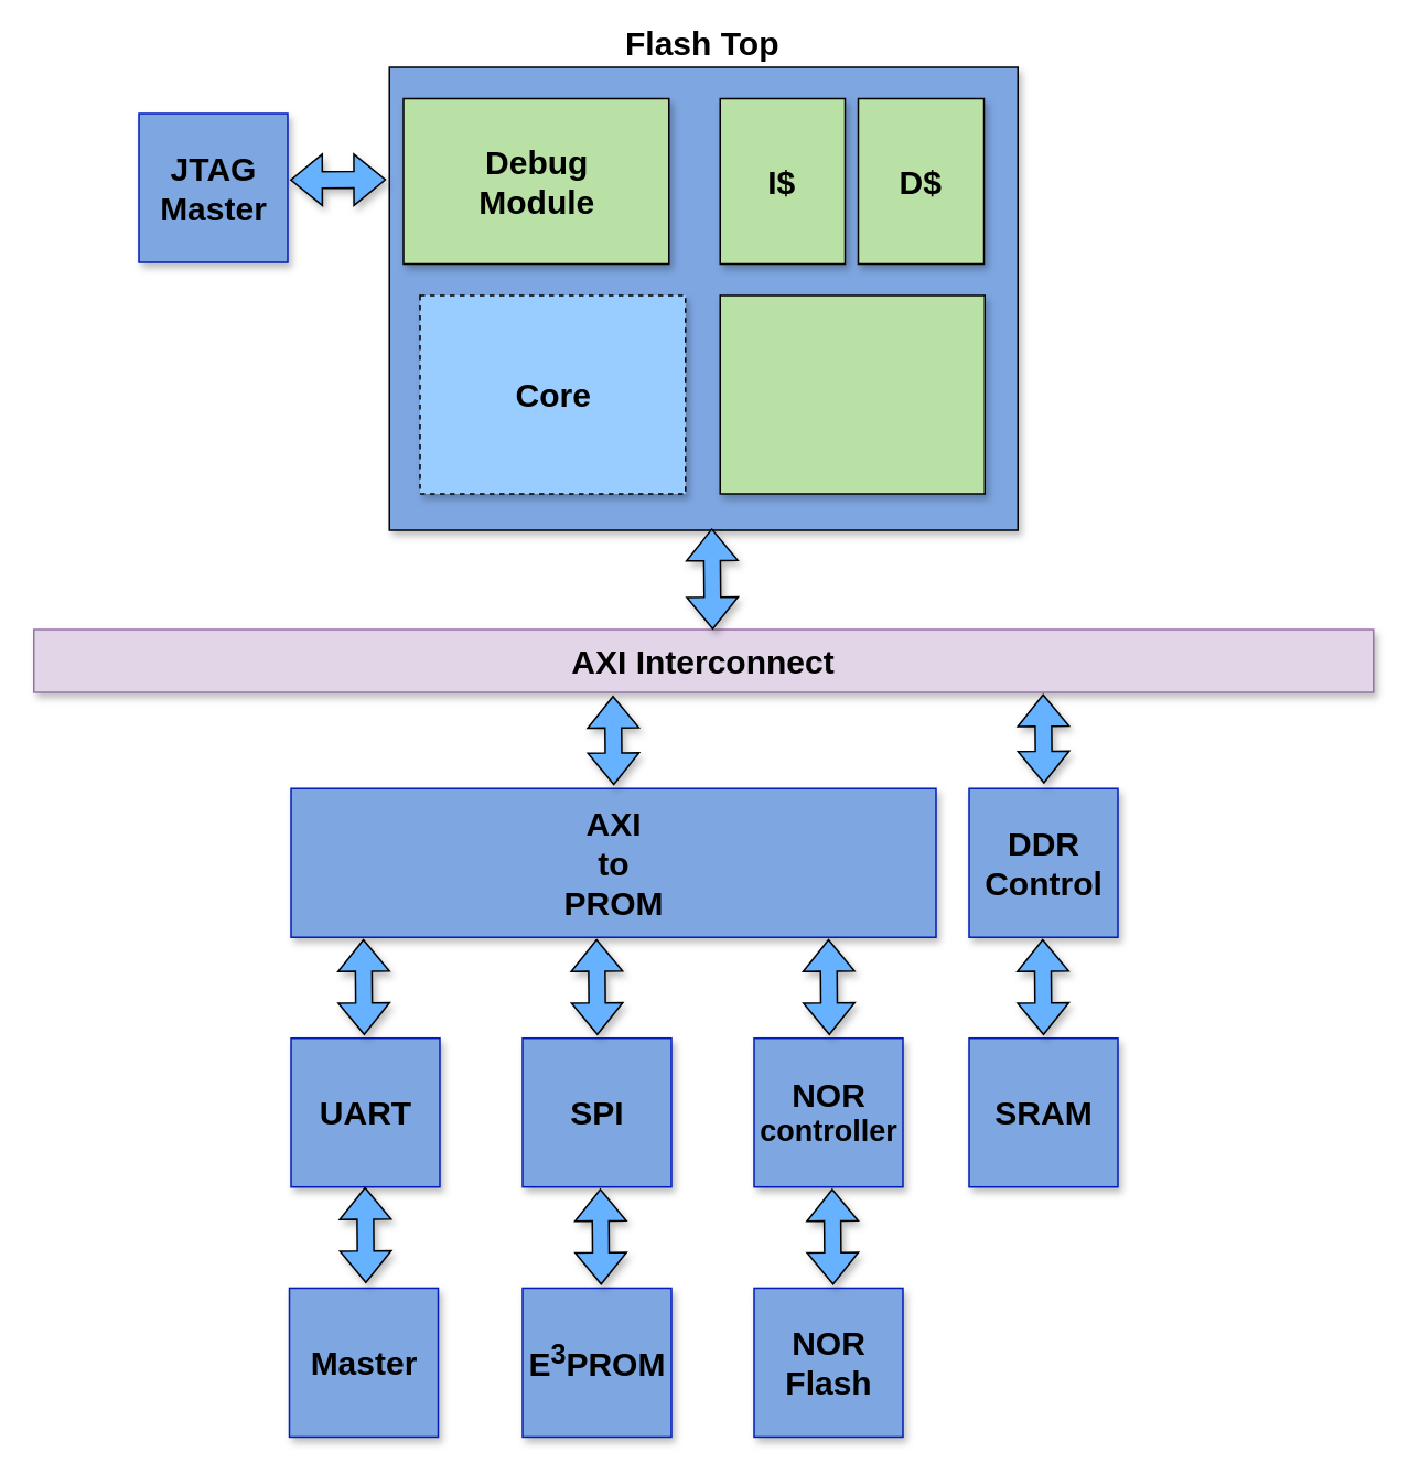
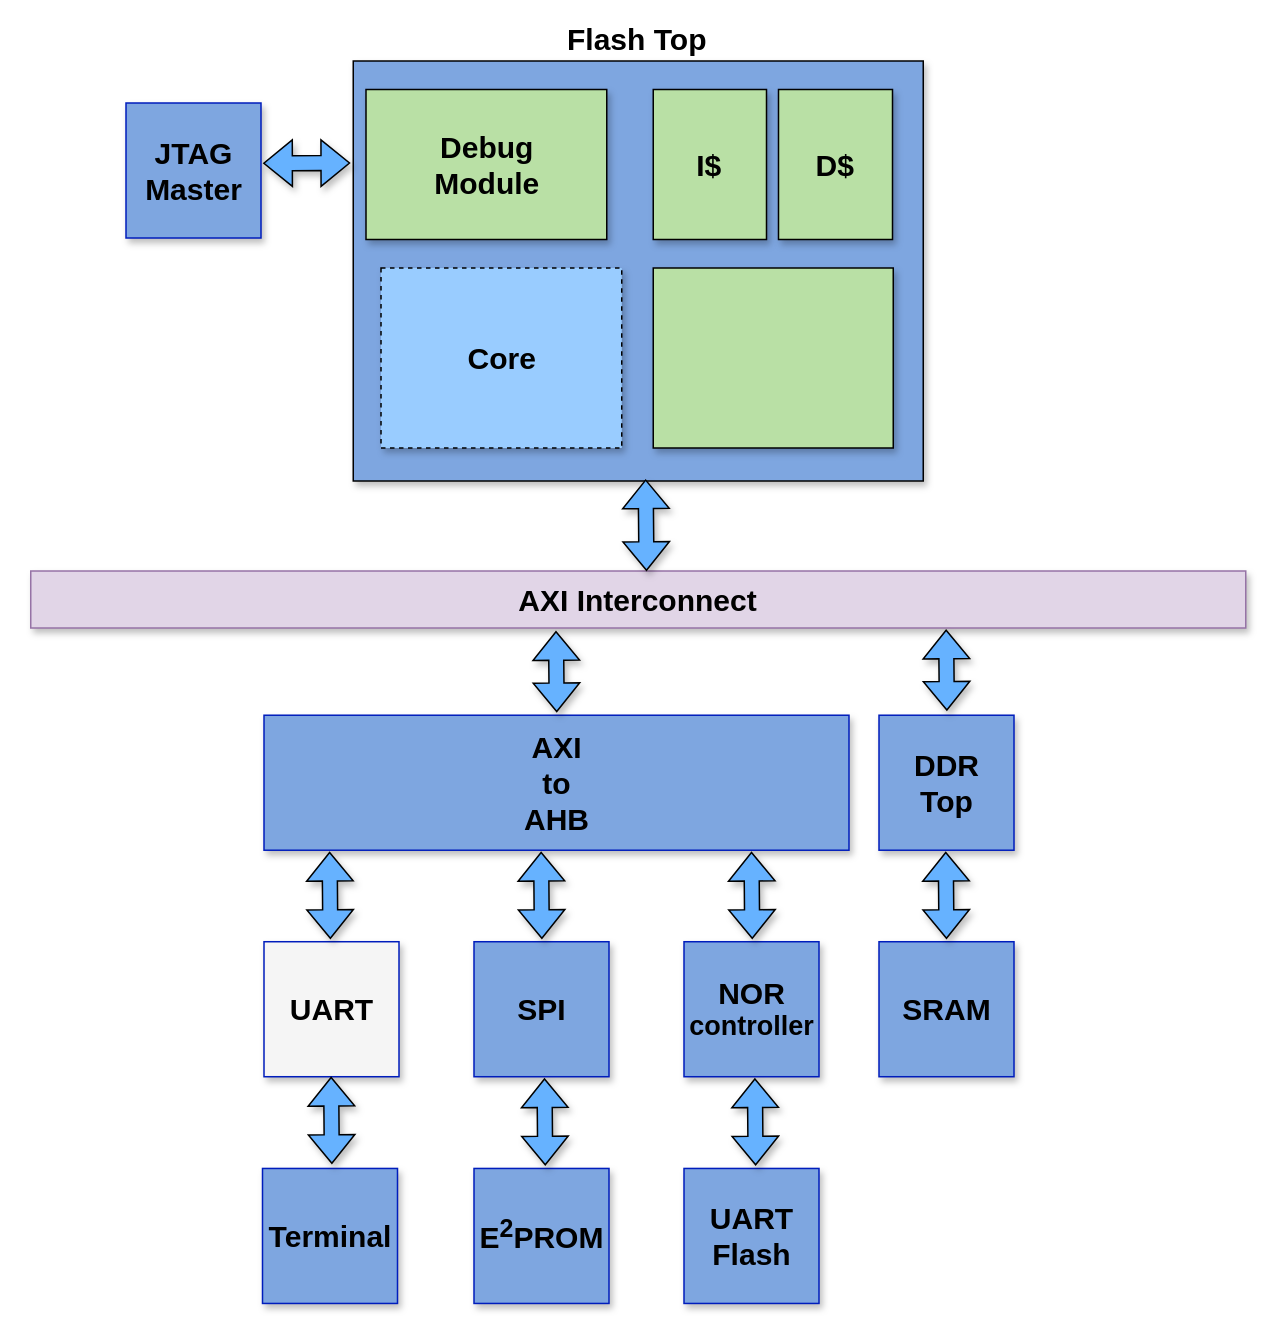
  <mxCell id="0" />
  <mxCell id="1" parent="0" />
  <mxCell id="2" value="&lt;p style=&quot;line-height: 30%;&quot;&gt;&lt;br&gt;&lt;/p&gt;" style="rounded=0;whiteSpace=wrap;html=1;fillColor=#7EA6E0;fontColor=#ffffff;strokeColor=#000000;shadow=1;" parent="1" vertex="1"><mxGeometry x="235" y="40" width="380" height="280" as="geometry" /></mxCell>
  <mxCell id="3" value="&lt;span style=&quot;font-size: 20px;&quot;&gt;&lt;b&gt;Core&lt;/b&gt;&lt;/span&gt;" style="rounded=0;whiteSpace=wrap;html=1;fillColor=#99CCFF;shadow=1;dashed=1;" parent="1" vertex="1"><mxGeometry x="253.5" y="178" width="160.5" height="120" as="geometry" /></mxCell>
  <mxCell id="4" value="&lt;b&gt;&lt;font color=&quot;#000000&quot; style=&quot;font-size: 20px;&quot;&gt;AXI Interconnect&lt;br&gt;&lt;/font&gt;&lt;/b&gt;" style="rounded=0;whiteSpace=wrap;html=1;fillColor=#e1d5e7;strokeColor=#9673a6;shadow=1;" parent="1" vertex="1"><mxGeometry x="20" y="380" width="810" height="38" as="geometry" /></mxCell>
  <mxCell id="5" value="&lt;font style=&quot;font-size: 20px;&quot;&gt;&lt;b&gt;Flash Top&lt;/b&gt;&lt;/font&gt;" style="text;strokeColor=none;align=center;fillColor=none;html=1;verticalAlign=middle;whiteSpace=wrap;rounded=0;" parent="1" vertex="1"><mxGeometry x="292.5" y="20" width="263" height="10" as="geometry" /></mxCell>
  <mxCell id="6" value="" style="shape=flexArrow;endArrow=classic;html=1;rounded=0;exitX=0.513;exitY=0.996;exitDx=0;exitDy=0;fillColor=#66B2FF;strokeColor=default;shadow=1;startArrow=block;startFill=0;exitPerimeter=0;" parent="1" edge="1" source="2"><mxGeometry width="50" height="50" relative="1" as="geometry"><mxPoint x="412" y="369" as="sourcePoint" /><mxPoint x="430.5" y="380" as="targetPoint" /></mxGeometry></mxCell>
- <mxCell id="7" value="&lt;font color=&quot;#000000&quot;&gt;&lt;b&gt;&lt;span style=&quot;font-size: 20px;&quot;&gt;DDR&lt;br&gt;&lt;/span&gt;&lt;font style=&quot;font-size: 20px;&quot;&gt;Control&lt;/font&gt;&lt;br&gt;&lt;/b&gt;&lt;/font&gt;" style="rounded=0;whiteSpace=wrap;html=1;fillColor=#7EA6E0;strokeColor=#001DBC;shadow=1;fontColor=#ffffff;" vertex="1" parent="1"><mxGeometry x="585.5" y="476.15" width="90" height="90" as="geometry" /></mxCell>
+ <mxCell id="7" value="&lt;font color=&quot;#000000&quot;&gt;&lt;b&gt;&lt;span style=&quot;font-size: 20px;&quot;&gt;DDR&lt;br&gt;&lt;/span&gt;&lt;font style=&quot;font-size: 20px;&quot;&gt;Top&lt;/font&gt;&lt;br&gt;&lt;/b&gt;&lt;/font&gt;" style="rounded=0;whiteSpace=wrap;html=1;fillColor=#7EA6E0;strokeColor=#001DBC;shadow=1;fontColor=#ffffff;" vertex="1" parent="1"><mxGeometry x="585.5" y="476.15" width="90" height="90" as="geometry" /></mxCell>
  <mxCell id="8" value="&lt;font color=&quot;#000000&quot;&gt;&lt;b&gt;&lt;span style=&quot;font-size: 20px;&quot;&gt;SRAM&lt;/span&gt;&lt;br&gt;&lt;/b&gt;&lt;/font&gt;" style="rounded=0;whiteSpace=wrap;html=1;fillColor=#7EA6E0;strokeColor=#001DBC;shadow=1;fontColor=#ffffff;" vertex="1" parent="1"><mxGeometry x="585.5" y="627.15" width="90" height="90" as="geometry" /></mxCell>
  <mxCell id="9" value="" style="shape=flexArrow;endArrow=classic;html=1;rounded=0;exitX=0.752;exitY=1.004;exitDx=0;exitDy=0;fillColor=#66B2FF;strokeColor=default;shadow=1;startArrow=block;startFill=0;exitPerimeter=0;" edge="1" parent="1"><mxGeometry width="50" height="50" relative="1" as="geometry"><mxPoint x="630" y="567.15" as="sourcePoint" /><mxPoint x="630.5" y="625.3" as="targetPoint" /></mxGeometry></mxCell>
- <mxCell id="10" value="&lt;font style=&quot;font-size: 20px;&quot; color=&quot;#000000&quot;&gt;&lt;b&gt;&lt;span style=&quot;&quot;&gt;AXI&lt;br&gt;&lt;/span&gt;to&lt;br&gt;PROM&lt;br&gt;&lt;/b&gt;&lt;/font&gt;" style="rounded=0;whiteSpace=wrap;html=1;fillColor=#7EA6E0;strokeColor=#001DBC;shadow=1;fontColor=#ffffff;" vertex="1" parent="1"><mxGeometry x="175.5" y="476.15" width="390" height="90" as="geometry" /></mxCell>
+ <mxCell id="10" value="&lt;font style=&quot;font-size: 20px;&quot; color=&quot;#000000&quot;&gt;&lt;b&gt;&lt;span style=&quot;&quot;&gt;AXI&lt;br&gt;&lt;/span&gt;to&lt;br&gt;AHB&lt;br&gt;&lt;/b&gt;&lt;/font&gt;" style="rounded=0;whiteSpace=wrap;html=1;fillColor=#7EA6E0;strokeColor=#001DBC;shadow=1;fontColor=#ffffff;" vertex="1" parent="1"><mxGeometry x="175.5" y="476.15" width="390" height="90" as="geometry" /></mxCell>
  <mxCell id="11" value="" style="shape=flexArrow;endArrow=classic;html=1;rounded=0;exitX=0.752;exitY=1.004;exitDx=0;exitDy=0;fillColor=#66B2FF;strokeColor=default;shadow=1;startArrow=block;startFill=0;exitPerimeter=0;entryX=0.5;entryY=0;entryDx=0;entryDy=0;" edge="1" parent="1"><mxGeometry width="50" height="50" relative="1" as="geometry"><mxPoint x="370.16" y="420" as="sourcePoint" /><mxPoint x="370.66" y="474.15" as="targetPoint" /></mxGeometry></mxCell>
- <mxCell id="12" value="&lt;font color=&quot;#000000&quot;&gt;&lt;b&gt;&lt;span style=&quot;font-size: 20px;&quot;&gt;UART&lt;/span&gt;&lt;br&gt;&lt;/b&gt;&lt;/font&gt;" style="rounded=0;whiteSpace=wrap;html=1;fillColor=#7EA6E0;strokeColor=#001DBC;shadow=1;fontColor=#ffffff;" vertex="1" parent="1"><mxGeometry x="175.5" y="627.15" width="90" height="90" as="geometry" /></mxCell>
- <mxCell id="13" value="&lt;font color=&quot;#000000&quot;&gt;&lt;b&gt;&lt;span style=&quot;font-size: 20px;&quot;&gt;Master&lt;/span&gt;&lt;br&gt;&lt;/b&gt;&lt;/font&gt;" style="rounded=0;whiteSpace=wrap;html=1;fillColor=#7EA6E0;strokeColor=#001DBC;shadow=1;fontColor=#ffffff;" vertex="1" parent="1"><mxGeometry x="174.5" y="778.3" width="90" height="90" as="geometry" /></mxCell>
+ <mxCell id="12" value="&lt;font color=&quot;#000000&quot;&gt;&lt;b&gt;&lt;span style=&quot;font-size: 20px;&quot;&gt;UART&lt;/span&gt;&lt;br&gt;&lt;/b&gt;&lt;/font&gt;" style="rounded=0;whiteSpace=wrap;html=1;fillColor=#f5f5f5;strokeColor=#001DBC;shadow=1;fontColor=#ffffff;" vertex="1" parent="1"><mxGeometry x="175.5" y="627.15" width="90" height="90" as="geometry" /></mxCell>
+ <mxCell id="13" value="&lt;font color=&quot;#000000&quot;&gt;&lt;b&gt;&lt;span style=&quot;font-size: 20px;&quot;&gt;Terminal&lt;/span&gt;&lt;br&gt;&lt;/b&gt;&lt;/font&gt;" style="rounded=0;whiteSpace=wrap;html=1;fillColor=#7EA6E0;strokeColor=#001DBC;shadow=1;fontColor=#ffffff;" vertex="1" parent="1"><mxGeometry x="174.5" y="778.3" width="90" height="90" as="geometry" /></mxCell>
  <mxCell id="14" value="&lt;font color=&quot;#000000&quot;&gt;&lt;b&gt;&lt;span style=&quot;font-size: 20px;&quot;&gt;SPI&lt;/span&gt;&lt;br&gt;&lt;/b&gt;&lt;/font&gt;" style="rounded=0;whiteSpace=wrap;html=1;fillColor=#7EA6E0;strokeColor=#001DBC;shadow=1;fontColor=#ffffff;" vertex="1" parent="1"><mxGeometry x="315.5" y="627.15" width="90" height="90" as="geometry" /></mxCell>
- <mxCell id="15" value="&lt;font color=&quot;#000000&quot;&gt;&lt;b&gt;&lt;span style=&quot;font-size: 20px;&quot;&gt;E&lt;sup&gt;3&lt;/sup&gt;PROM&lt;/span&gt;&lt;br&gt;&lt;/b&gt;&lt;/font&gt;" style="rounded=0;whiteSpace=wrap;html=1;fillColor=#7EA6E0;strokeColor=#001DBC;shadow=1;fontColor=#ffffff;" vertex="1" parent="1"><mxGeometry x="315.5" y="778.3" width="90" height="90" as="geometry" /></mxCell>
+ <mxCell id="15" value="&lt;font color=&quot;#000000&quot;&gt;&lt;b&gt;&lt;span style=&quot;font-size: 20px;&quot;&gt;E&lt;sup&gt;2&lt;/sup&gt;PROM&lt;/span&gt;&lt;br&gt;&lt;/b&gt;&lt;/font&gt;" style="rounded=0;whiteSpace=wrap;html=1;fillColor=#7EA6E0;strokeColor=#001DBC;shadow=1;fontColor=#ffffff;" vertex="1" parent="1"><mxGeometry x="315.5" y="778.3" width="90" height="90" as="geometry" /></mxCell>
  <mxCell id="16" value="&lt;font style=&quot;&quot; color=&quot;#000000&quot;&gt;&lt;b style=&quot;&quot;&gt;&lt;span style=&quot;font-size: 20px;&quot;&gt;NOR&lt;br&gt;&lt;/span&gt;&lt;font style=&quot;font-size: 18px;&quot;&gt;controller&lt;/font&gt;&lt;br&gt;&lt;/b&gt;&lt;/font&gt;" style="rounded=0;whiteSpace=wrap;html=1;fillColor=#7EA6E0;strokeColor=#001DBC;shadow=1;fontColor=#ffffff;" vertex="1" parent="1"><mxGeometry x="455.5" y="627.15" width="90" height="90" as="geometry" /></mxCell>
- <mxCell id="17" value="&lt;font style=&quot;font-size: 20px;&quot; color=&quot;#000000&quot;&gt;&lt;b&gt;&lt;span style=&quot;&quot;&gt;NOR&lt;br&gt;&lt;/span&gt;Flash&lt;br&gt;&lt;/b&gt;&lt;/font&gt;" style="rounded=0;whiteSpace=wrap;html=1;fillColor=#7EA6E0;strokeColor=#001DBC;shadow=1;fontColor=#ffffff;" vertex="1" parent="1"><mxGeometry x="455.5" y="778.3" width="90" height="90" as="geometry" /></mxCell>
+ <mxCell id="17" value="&lt;font style=&quot;font-size: 20px;&quot; color=&quot;#000000&quot;&gt;&lt;b&gt;&lt;span style=&quot;&quot;&gt;UART&lt;br&gt;&lt;/span&gt;Flash&lt;br&gt;&lt;/b&gt;&lt;/font&gt;" style="rounded=0;whiteSpace=wrap;html=1;fillColor=#7EA6E0;strokeColor=#001DBC;shadow=1;fontColor=#ffffff;" vertex="1" parent="1"><mxGeometry x="455.5" y="778.3" width="90" height="90" as="geometry" /></mxCell>
  <mxCell id="18" value="" style="shape=flexArrow;endArrow=classic;html=1;rounded=0;exitX=0.752;exitY=1.004;exitDx=0;exitDy=0;fillColor=#66B2FF;strokeColor=default;shadow=1;startArrow=block;startFill=0;exitPerimeter=0;" edge="1" parent="1"><mxGeometry width="50" height="50" relative="1" as="geometry"><mxPoint x="500.5" y="567.15" as="sourcePoint" /><mxPoint x="501" y="625.3" as="targetPoint" /></mxGeometry></mxCell>
  <mxCell id="19" value="" style="shape=flexArrow;endArrow=classic;html=1;rounded=0;exitX=0.752;exitY=1.004;exitDx=0;exitDy=0;fillColor=#66B2FF;strokeColor=default;shadow=1;startArrow=block;startFill=0;exitPerimeter=0;" edge="1" parent="1"><mxGeometry width="50" height="50" relative="1" as="geometry"><mxPoint x="360.25" y="567.15" as="sourcePoint" /><mxPoint x="360.75" y="625.3" as="targetPoint" /></mxGeometry></mxCell>
  <mxCell id="20" value="" style="shape=flexArrow;endArrow=classic;html=1;rounded=0;exitX=0.752;exitY=1.004;exitDx=0;exitDy=0;fillColor=#66B2FF;strokeColor=default;shadow=1;startArrow=block;startFill=0;exitPerimeter=0;" edge="1" parent="1"><mxGeometry width="50" height="50" relative="1" as="geometry"><mxPoint x="219.25" y="567.15" as="sourcePoint" /><mxPoint x="219.75" y="625.3" as="targetPoint" /></mxGeometry></mxCell>
  <mxCell id="21" value="" style="shape=flexArrow;endArrow=classic;html=1;rounded=0;exitX=0.752;exitY=1.004;exitDx=0;exitDy=0;fillColor=#66B2FF;strokeColor=default;shadow=1;startArrow=block;startFill=0;exitPerimeter=0;" edge="1" parent="1"><mxGeometry width="50" height="50" relative="1" as="geometry"><mxPoint x="220.25" y="717.15" as="sourcePoint" /><mxPoint x="220.75" y="775.3" as="targetPoint" /></mxGeometry></mxCell>
  <mxCell id="22" value="" style="shape=flexArrow;endArrow=classic;html=1;rounded=0;exitX=0.752;exitY=1.004;exitDx=0;exitDy=0;fillColor=#66B2FF;strokeColor=default;shadow=1;startArrow=block;startFill=0;exitPerimeter=0;" edge="1" parent="1"><mxGeometry width="50" height="50" relative="1" as="geometry"><mxPoint x="502.75" y="718.15" as="sourcePoint" /><mxPoint x="503.25" y="776.3" as="targetPoint" /></mxGeometry></mxCell>
  <mxCell id="23" value="" style="shape=flexArrow;endArrow=classic;html=1;rounded=0;exitX=0.752;exitY=1.004;exitDx=0;exitDy=0;fillColor=#66B2FF;strokeColor=default;shadow=1;startArrow=block;startFill=0;exitPerimeter=0;" edge="1" parent="1"><mxGeometry width="50" height="50" relative="1" as="geometry"><mxPoint x="362.5" y="718.15" as="sourcePoint" /><mxPoint x="363" y="776.3" as="targetPoint" /></mxGeometry></mxCell>
  <mxCell id="24" value="" style="shape=flexArrow;endArrow=classic;html=1;rounded=0;exitX=1.005;exitY=0.547;exitDx=0;exitDy=0;fillColor=#66B2FF;strokeColor=default;shadow=1;startArrow=block;startFill=0;exitPerimeter=0;" edge="1" parent="1"><mxGeometry width="50" height="50" relative="1" as="geometry"><mxPoint x="174.9" y="108.16" as="sourcePoint" /><mxPoint x="233" y="108" as="targetPoint" /></mxGeometry></mxCell>
  <mxCell id="25" value="" style="rounded=0;whiteSpace=wrap;html=1;fillColor=#B9E0A5;strokeColor=#000000;shadow=1;" vertex="1" parent="1"><mxGeometry x="435" y="59" width="75.5" height="100" as="geometry" /></mxCell>
  <mxCell id="26" value="&lt;font style=&quot;font-size: 20px;&quot; color=&quot;#000000&quot;&gt;&lt;b&gt;&lt;span style=&quot;&quot;&gt;JTAG&lt;br&gt;&lt;/span&gt;Master&lt;br&gt;&lt;/b&gt;&lt;/font&gt;" style="rounded=0;whiteSpace=wrap;html=1;fillColor=#7EA6E0;strokeColor=#001DBC;shadow=1;fontColor=#ffffff;" vertex="1" parent="1"><mxGeometry x="83.5" y="68" width="90" height="90" as="geometry" /></mxCell>
  <mxCell id="27" value="" style="rounded=0;whiteSpace=wrap;html=1;fillColor=#B9E0A5;strokeColor=#000000;shadow=1;" vertex="1" parent="1"><mxGeometry x="518.5" y="59" width="76" height="100" as="geometry" /></mxCell>
  <mxCell id="28" value="&lt;font style=&quot;font-size: 20px;&quot;&gt;&lt;b&gt;D$&lt;/b&gt;&lt;/font&gt;" style="text;strokeColor=none;align=center;fillColor=none;html=1;verticalAlign=middle;whiteSpace=wrap;rounded=0;" vertex="1" parent="1"><mxGeometry x="539" y="104" width="35" height="10" as="geometry" /></mxCell>
  <mxCell id="29" value="" style="rounded=0;whiteSpace=wrap;html=1;fillColor=#B9E0A5;strokeColor=#000000;shadow=1;" vertex="1" parent="1"><mxGeometry x="435" y="178" width="160" height="120" as="geometry" /></mxCell>
  <mxCell id="30" value="&lt;font style=&quot;font-size: 20px;&quot;&gt;&lt;b&gt;Debug&lt;br&gt;Module&lt;/b&gt;&lt;/font&gt;" style="rounded=0;whiteSpace=wrap;html=1;fillColor=#B9E0A5;strokeColor=#000000;shadow=1;" vertex="1" parent="1"><mxGeometry x="243.5" y="59" width="160.5" height="100" as="geometry" /></mxCell>
  <mxCell id="31" value="&lt;font style=&quot;font-size: 20px;&quot;&gt;&lt;b&gt;I$&lt;br&gt;&lt;/b&gt;&lt;/font&gt;" style="text;strokeColor=none;align=center;fillColor=none;html=1;verticalAlign=middle;whiteSpace=wrap;rounded=0;" parent="1" vertex="1"><mxGeometry x="455" y="104" width="35" height="10" as="geometry" /></mxCell>
  <mxCell id="32" value="" style="shape=flexArrow;endArrow=classic;html=1;rounded=0;exitX=0.752;exitY=1.004;exitDx=0;exitDy=0;fillColor=#66B2FF;strokeColor=default;shadow=1;startArrow=block;startFill=0;exitPerimeter=0;entryX=0.5;entryY=0;entryDx=0;entryDy=0;" edge="1" parent="1"><mxGeometry width="50" height="50" relative="1" as="geometry"><mxPoint x="630.25" y="419" as="sourcePoint" /><mxPoint x="630.75" y="473.15" as="targetPoint" /></mxGeometry></mxCell>
